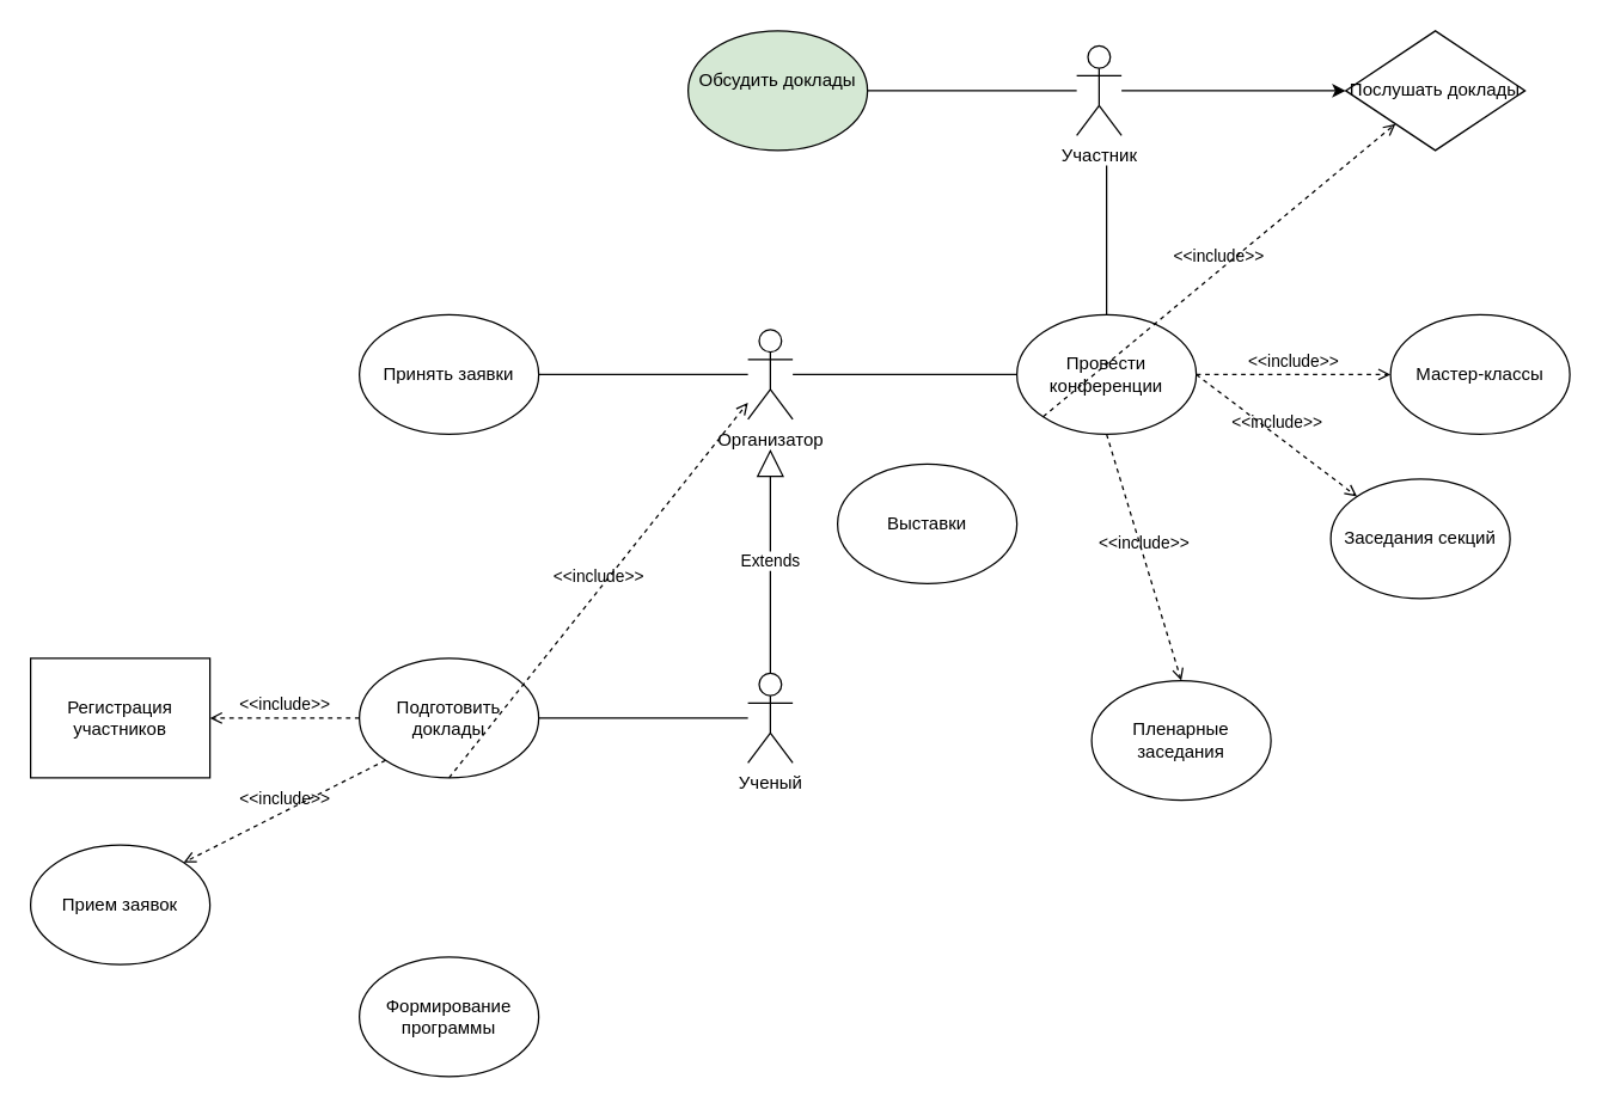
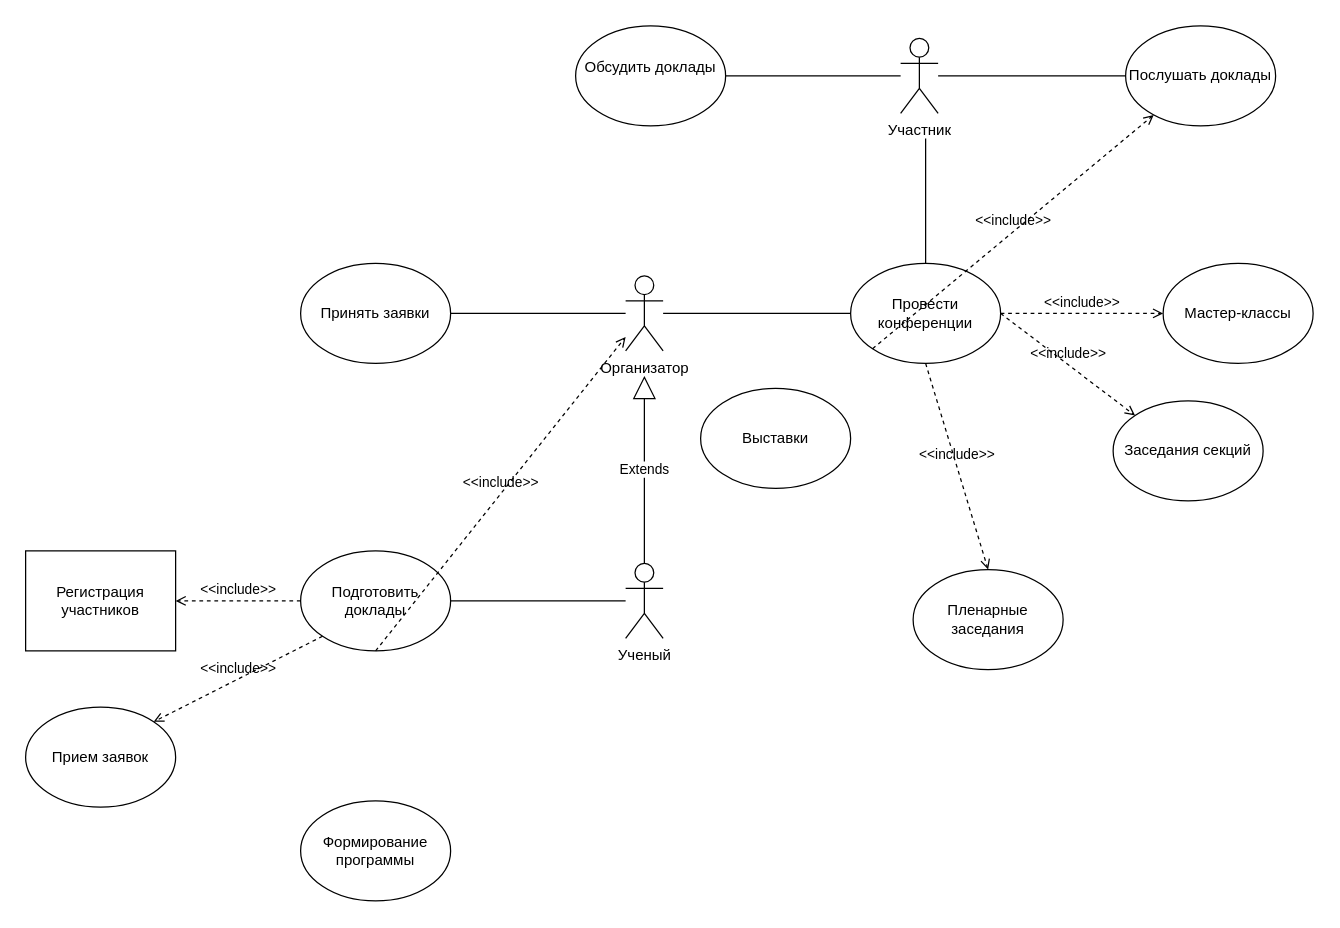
  <mxCell id="0" />
  <mxCell id="1" parent="0" />
  <mxCell id="2" value="Ученый" style="shape=umlActor;verticalLabelPosition=bottom;verticalAlign=top;html=1;outlineConnect=0;" parent="1" vertex="1"><mxGeometry x="500" y="450" width="30" height="60" as="geometry" /></mxCell>
  <mxCell id="3" value="Организатор" style="shape=umlActor;verticalLabelPosition=bottom;verticalAlign=top;html=1;outlineConnect=0;" parent="1" vertex="1"><mxGeometry x="500" y="220" width="30" height="60" as="geometry" /></mxCell>
  <mxCell id="4" value="Подготовить доклады" style="ellipse;whiteSpace=wrap;html=1;" parent="1" vertex="1"><mxGeometry x="240" y="440" width="120" height="80" as="geometry" /></mxCell>
  <mxCell id="5" value="" style="endArrow=none;html=1;rounded=0;exitX=1;exitY=0.5;exitDx=0;exitDy=0;" parent="1" source="4" target="2" edge="1"><mxGeometry width="50" height="50" relative="1" as="geometry"><mxPoint x="400" y="490" as="sourcePoint" /><mxPoint x="450" y="440" as="targetPoint" /></mxGeometry></mxCell>
  <mxCell id="6" value="Принять заявки" style="ellipse;whiteSpace=wrap;html=1;" parent="1" vertex="1"><mxGeometry x="240" y="210" width="120" height="80" as="geometry" /></mxCell>
  <mxCell id="7" value="" style="endArrow=none;html=1;rounded=0;exitX=1;exitY=0.5;exitDx=0;exitDy=0;" parent="1" source="6" target="3" edge="1"><mxGeometry width="50" height="50" relative="1" as="geometry"><mxPoint x="410" y="310" as="sourcePoint" /><mxPoint x="460" y="260" as="targetPoint" /></mxGeometry></mxCell>
  <mxCell id="8" value="Провести конференции" style="ellipse;whiteSpace=wrap;html=1;" parent="1" vertex="1"><mxGeometry x="680" y="210" width="120" height="80" as="geometry" /></mxCell>
  <mxCell id="9" value="" style="endArrow=none;html=1;rounded=0;entryX=0;entryY=0.5;entryDx=0;entryDy=0;" parent="1" source="3" target="8" edge="1"><mxGeometry width="50" height="50" relative="1" as="geometry"><mxPoint x="590" y="280" as="sourcePoint" /><mxPoint x="640" y="230" as="targetPoint" /></mxGeometry></mxCell>
  <mxCell id="10" value="Участник" style="shape=umlActor;verticalLabelPosition=bottom;verticalAlign=top;html=1;outlineConnect=0;" parent="1" vertex="1"><mxGeometry x="720" y="30" width="30" height="60" as="geometry" /></mxCell>
- <mxCell id="11" value="Послушать доклады" style="rhombus;whiteSpace=wrap;html=1;" parent="1" vertex="1"><mxGeometry x="900" y="20" width="120" height="80" as="geometry" /></mxCell>
- <mxCell id="12" value="" style="endArrow=classic;html=1;rounded=0;entryX=0;entryY=0.5;entryDx=0;entryDy=0;" parent="1" source="10" target="11" edge="1"><mxGeometry width="50" height="50" relative="1" as="geometry"><mxPoint x="800" y="110" as="sourcePoint" /><mxPoint x="850" y="60" as="targetPoint" /></mxGeometry></mxCell>
- <mxCell id="13" value="Обсудить доклады&lt;br/&gt;&lt;br/&gt;" style="ellipse;whiteSpace=wrap;html=1;fillColor=#d5e8d4;" parent="1" vertex="1"><mxGeometry x="460" y="20" width="120" height="80" as="geometry" /></mxCell>
+ <mxCell id="11" value="Послушать доклады" style="ellipse;whiteSpace=wrap;html=1;" parent="1" vertex="1"><mxGeometry x="900" y="20" width="120" height="80" as="geometry" /></mxCell>
+ <mxCell id="12" value="" style="endArrow=none;html=1;rounded=0;entryX=0;entryY=0.5;entryDx=0;entryDy=0;" parent="1" source="10" target="11" edge="1"><mxGeometry width="50" height="50" relative="1" as="geometry"><mxPoint x="800" y="110" as="sourcePoint" /><mxPoint x="850" y="60" as="targetPoint" /></mxGeometry></mxCell>
+ <mxCell id="13" value="Обсудить доклады&lt;br/&gt;&lt;br/&gt;" style="ellipse;whiteSpace=wrap;html=1;" parent="1" vertex="1"><mxGeometry x="460" y="20" width="120" height="80" as="geometry" /></mxCell>
  <mxCell id="14" value="" style="endArrow=none;html=1;rounded=0;exitX=1;exitY=0.5;exitDx=0;exitDy=0;" parent="1" source="13" target="10" edge="1"><mxGeometry width="50" height="50" relative="1" as="geometry"><mxPoint x="620" y="110" as="sourcePoint" /><mxPoint x="670" y="60" as="targetPoint" /></mxGeometry></mxCell>
  <mxCell id="15" value="Формирование программы" style="ellipse;whiteSpace=wrap;html=1;" parent="1" vertex="1"><mxGeometry x="240" y="640" width="120" height="80" as="geometry" /></mxCell>
  <mxCell id="16" value="Прием заявок" style="ellipse;whiteSpace=wrap;html=1;" parent="1" vertex="1"><mxGeometry x="20" y="565" width="120" height="80" as="geometry" /></mxCell>
  <mxCell id="17" value="Регистрация участников" style="whiteSpace=wrap;html=1;rounded=0;" parent="1" vertex="1"><mxGeometry x="20" y="440" width="120" height="80" as="geometry" /></mxCell>
  <mxCell id="18" value="Пленарные заседания" style="ellipse;whiteSpace=wrap;html=1;" parent="1" vertex="1"><mxGeometry x="730" y="455" width="120" height="80" as="geometry" /></mxCell>
  <mxCell id="19" value="Заседания секций" style="ellipse;whiteSpace=wrap;html=1;" parent="1" vertex="1"><mxGeometry x="890" y="320" width="120" height="80" as="geometry" /></mxCell>
  <mxCell id="20" value="Мастер-классы" style="ellipse;whiteSpace=wrap;html=1;" parent="1" vertex="1"><mxGeometry x="930" y="210" width="120" height="80" as="geometry" /></mxCell>
  <mxCell id="21" value="Выставки" style="ellipse;whiteSpace=wrap;html=1;" parent="1" vertex="1"><mxGeometry x="560" y="310" width="120" height="80" as="geometry" /></mxCell>
  <mxCell id="22" value="&amp;lt;&amp;lt;include&amp;gt;&amp;gt;" style="edgeStyle=none;html=1;endArrow=open;verticalAlign=bottom;dashed=1;labelBackgroundColor=none;rounded=0;exitX=1;exitY=0.5;exitDx=0;exitDy=0;entryX=0;entryY=0.5;entryDx=0;entryDy=0;" parent="1" source="8" target="20" edge="1"><mxGeometry width="160" relative="1" as="geometry"><mxPoint x="790" y="140" as="sourcePoint" /><mxPoint x="950" y="140" as="targetPoint" /></mxGeometry></mxCell>
  <mxCell id="23" value="&amp;lt;&amp;lt;include&amp;gt;&amp;gt;" style="edgeStyle=none;html=1;endArrow=open;verticalAlign=bottom;dashed=1;labelBackgroundColor=none;rounded=0;entryX=0;entryY=0;entryDx=0;entryDy=0;exitX=1;exitY=0.5;exitDx=0;exitDy=0;" parent="1" source="8" target="19" edge="1"><mxGeometry width="160" relative="1" as="geometry"><mxPoint x="790" y="280" as="sourcePoint" /><mxPoint x="950" y="280" as="targetPoint" /></mxGeometry></mxCell>
  <mxCell id="24" value="&amp;lt;&amp;lt;include&amp;gt;&amp;gt;" style="edgeStyle=none;html=1;endArrow=open;verticalAlign=bottom;dashed=1;labelBackgroundColor=none;rounded=0;exitX=0.5;exitY=1;exitDx=0;exitDy=0;entryX=0.5;entryY=0;entryDx=0;entryDy=0;" parent="1" source="8" target="18" edge="1"><mxGeometry width="160" relative="1" as="geometry"><mxPoint x="850" y="290" as="sourcePoint" /><mxPoint x="1010" y="290" as="targetPoint" /></mxGeometry></mxCell>
  <mxCell id="25" value="&amp;lt;&amp;lt;include&amp;gt;&amp;gt;" style="edgeStyle=none;html=1;endArrow=open;verticalAlign=bottom;dashed=1;labelBackgroundColor=none;rounded=0;exitX=0;exitY=1;exitDx=0;exitDy=0;" parent="1" source="8" target="11" edge="1"><mxGeometry width="160" relative="1" as="geometry"><mxPoint x="750" y="290" as="sourcePoint" /><mxPoint x="910" y="290" as="targetPoint" /></mxGeometry></mxCell>
  <mxCell id="26" value="&amp;lt;&amp;lt;include&amp;gt;&amp;gt;" style="edgeStyle=none;html=1;endArrow=open;verticalAlign=bottom;dashed=1;labelBackgroundColor=none;rounded=0;exitX=0;exitY=0.5;exitDx=0;exitDy=0;entryX=1;entryY=0.5;entryDx=0;entryDy=0;" parent="1" source="4" target="17" edge="1"><mxGeometry width="160" relative="1" as="geometry"><mxPoint x="150" y="460" as="sourcePoint" /><mxPoint x="310" y="460" as="targetPoint" /></mxGeometry></mxCell>
  <mxCell id="27" value="&amp;lt;&amp;lt;include&amp;gt;&amp;gt;" style="edgeStyle=none;html=1;endArrow=open;verticalAlign=bottom;dashed=1;labelBackgroundColor=none;rounded=0;exitX=0;exitY=1;exitDx=0;exitDy=0;entryX=1;entryY=0;entryDx=0;entryDy=0;" parent="1" source="4" target="16" edge="1"><mxGeometry width="160" relative="1" as="geometry"><mxPoint x="120" y="550" as="sourcePoint" /><mxPoint x="280" y="550" as="targetPoint" /></mxGeometry></mxCell>
  <mxCell id="28" value="&amp;lt;&amp;lt;include&amp;gt;&amp;gt;" style="edgeStyle=none;html=1;endArrow=open;verticalAlign=bottom;dashed=1;labelBackgroundColor=none;rounded=0;exitX=0.5;exitY=1;exitDx=0;exitDy=0;" parent="1" source="4" target="3" edge="1"><mxGeometry width="160" relative="1" as="geometry"><mxPoint x="260" y="460" as="sourcePoint" /><mxPoint x="420" y="460" as="targetPoint" /></mxGeometry></mxCell>
  <mxCell id="29" value="Extends" style="endArrow=block;endSize=16;endFill=0;html=1;rounded=0;exitX=0.5;exitY=0;exitDx=0;exitDy=0;exitPerimeter=0;" edge="1" parent="1" source="2"><mxGeometry width="160" relative="1" as="geometry"><mxPoint x="515" y="440" as="sourcePoint" /><mxPoint x="515" y="300" as="targetPoint" /></mxGeometry></mxCell>
  <mxCell id="30" value="" style="endArrow=none;html=1;rounded=0;exitX=0.5;exitY=0;exitDx=0;exitDy=0;" edge="1" parent="1" source="8"><mxGeometry width="50" height="50" relative="1" as="geometry"><mxPoint x="710" y="190" as="sourcePoint" /><mxPoint x="740" y="110" as="targetPoint" /></mxGeometry></mxCell>
